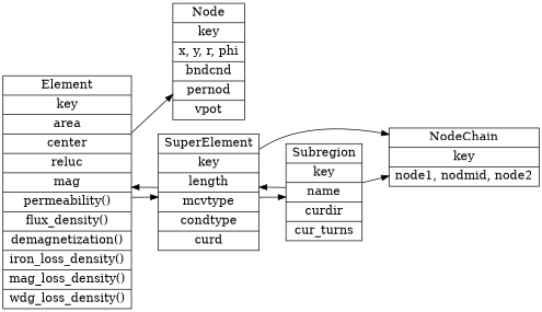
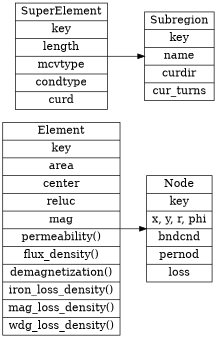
  digraph {
    rankdir=LR
    node [fontsize=16 shape=record]
-   n1 [label="Node | key | x, y, r, phi | bndcnd | pernod | vpot"]
+   n1 [label="Node | key | x, y, r, phi | bndcnd | pernod | loss"]
    n2 [label="Element | key | area | center | reluc | mag  | permeability() | flux_density() | demagnetization() | iron_loss_density() | mag_loss_density() | wdg_loss_density()"]
    n3 [label="SuperElement | key | length | mcvtype | condtype | curd"]
-   n4 [label="NodeChain | key | node1, nodmid, node2"]
    n5 [label="Subregion | key | name | curdir | cur_turns "]
    n2 -> n1
-   n2 -> n3
-   n3 -> n2
-   n3 -> n4
    n3 -> n5
-   n5 -> n3
-   n5 -> n4
  }
